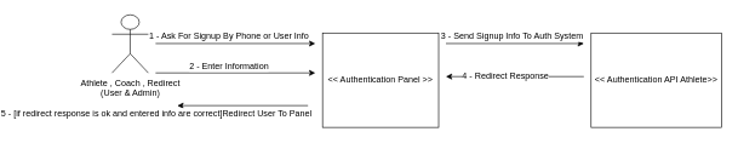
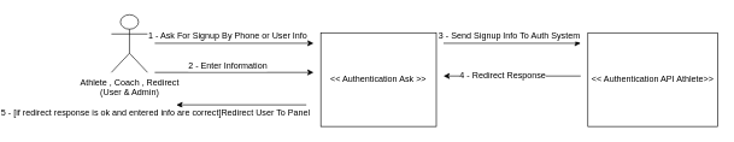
  <mxCell id="0" />
  <mxCell id="1" parent="0" />
  <mxCell id="2" value="" style="edgeStyle=orthogonalEdgeStyle;rounded=0;orthogonalLoop=1;jettySize=auto;html=1;" edge="1" parent="1"><mxGeometry relative="1" as="geometry"><mxPoint x="480" y="59.5" as="sourcePoint" /><mxPoint x="670" y="59.5" as="targetPoint" /></mxGeometry></mxCell>
  <mxCell id="3" value="3 - Send Signup Info To Auth System" style="text;html=1;align=center;verticalAlign=middle;resizable=0;points=[];;labelBackgroundColor=#ffffff;" vertex="1" connectable="0" parent="2"><mxGeometry x="-0.152" y="-1" relative="1" as="geometry"><mxPoint x="9" y="-11" as="offset" /></mxGeometry></mxCell>
- <mxCell id="4" value="&lt;span style=&quot;white-space: normal&quot;&gt;&amp;lt;&amp;lt; Authentication Panel &amp;gt;&amp;gt;&lt;/span&gt;" style="rounded=0;whiteSpace=wrap;html=1;" vertex="1" parent="1"><mxGeometry x="310" y="45" width="160" height="130" as="geometry" /></mxCell>
+ <mxCell id="4" value="&lt;span style=&quot;white-space: normal&quot;&gt;&amp;lt;&amp;lt; Authentication Ask &amp;gt;&amp;gt;&lt;/span&gt;" style="rounded=0;whiteSpace=wrap;html=1;" vertex="1" parent="1"><mxGeometry x="310" y="45" width="160" height="130" as="geometry" /></mxCell>
  <mxCell id="5" value="&amp;lt;&amp;lt; Authentication API Athlete&amp;gt;&amp;gt;" style="rounded=0;whiteSpace=wrap;html=1;" vertex="1" parent="1"><mxGeometry x="680" y="45" width="180" height="130" as="geometry" /></mxCell>
  <mxCell id="6" style="edgeStyle=orthogonalEdgeStyle;rounded=0;orthogonalLoop=1;jettySize=auto;html=1;" edge="1" parent="1"><mxGeometry relative="1" as="geometry"><mxPoint x="80" y="59.5" as="sourcePoint" /><mxPoint x="300" y="59.5" as="targetPoint" /></mxGeometry></mxCell>
  <mxCell id="7" value="1 - Ask For Signup By Phone or User Info" style="text;html=1;align=center;verticalAlign=middle;resizable=0;points=[];;labelBackgroundColor=#ffffff;" vertex="1" connectable="0" parent="6"><mxGeometry x="-0.16" relative="1" as="geometry"><mxPoint x="8" y="-10" as="offset" /></mxGeometry></mxCell>
  <mxCell id="8" value="Athlete , Coach , Redirect&lt;br&gt;(User &amp;amp; Admin)" style="shape=umlActor;verticalLabelPosition=bottom;labelBackgroundColor=#ffffff;verticalAlign=top;html=1;outlineConnect=0;" vertex="1" parent="1"><mxGeometry x="20" y="20" width="50" height="80" as="geometry" /></mxCell>
  <mxCell id="9" value="" style="endArrow=classic;html=1;" edge="1" parent="1"><mxGeometry width="50" height="50" relative="1" as="geometry"><mxPoint x="670" y="105" as="sourcePoint" /><mxPoint x="480" y="105" as="targetPoint" /></mxGeometry></mxCell>
  <mxCell id="10" value="4 - Redirect Response" style="text;html=1;align=center;verticalAlign=middle;resizable=0;points=[];;labelBackgroundColor=#ffffff;" vertex="1" connectable="0" parent="9"><mxGeometry x="0.147" y="-1" relative="1" as="geometry"><mxPoint as="offset" /></mxGeometry></mxCell>
  <mxCell id="11" value="" style="endArrow=classic;html=1;" edge="1" parent="1"><mxGeometry width="50" height="50" relative="1" as="geometry"><mxPoint x="290" y="145" as="sourcePoint" /><mxPoint x="110" y="145" as="targetPoint" /></mxGeometry></mxCell>
  <mxCell id="12" value="5 - [if redirect response is ok and entered info are correct]Redirect User To Panel" style="text;html=1;align=center;verticalAlign=middle;resizable=0;points=[];;labelBackgroundColor=#ffffff;" vertex="1" connectable="0" parent="11"><mxGeometry x="-0.133" y="-3" relative="1" as="geometry"><mxPoint x="-132" y="13" as="offset" /></mxGeometry></mxCell>
  <mxCell id="13" style="edgeStyle=orthogonalEdgeStyle;rounded=0;orthogonalLoop=1;jettySize=auto;html=1;" edge="1" parent="1"><mxGeometry relative="1" as="geometry"><mxPoint x="80" y="100" as="sourcePoint" /><mxPoint x="300" y="100" as="targetPoint" /></mxGeometry></mxCell>
  <mxCell id="14" value="2 - Enter Information" style="text;html=1;align=center;verticalAlign=middle;resizable=0;points=[];;labelBackgroundColor=#ffffff;" vertex="1" connectable="0" parent="13"><mxGeometry x="-0.16" relative="1" as="geometry"><mxPoint x="8" y="-10" as="offset" /></mxGeometry></mxCell>
